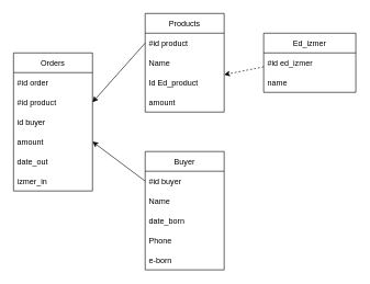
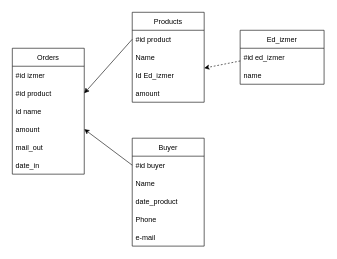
  <mxCell id="0" />
  <mxCell id="1" parent="0" />
  <mxCell id="2" value="Products" style="swimlane;fontStyle=0;childLayout=stackLayout;horizontal=1;startSize=30;horizontalStack=0;resizeParent=1;resizeParentMax=0;resizeLast=0;collapsible=1;marginBottom=0;" vertex="1" parent="1"><mxGeometry x="220" y="20" width="120" height="150" as="geometry" /></mxCell>
  <mxCell id="3" value="#id product" style="text;strokeColor=none;fillColor=none;align=left;verticalAlign=middle;spacingLeft=4;spacingRight=4;overflow=hidden;points=[[0,0.5],[1,0.5]];portConstraint=eastwest;rotatable=0;" vertex="1" parent="2"><mxGeometry y="30" width="120" height="30" as="geometry" /></mxCell>
  <mxCell id="4" value="Name" style="text;strokeColor=none;fillColor=none;align=left;verticalAlign=middle;spacingLeft=4;spacingRight=4;overflow=hidden;points=[[0,0.5],[1,0.5]];portConstraint=eastwest;rotatable=0;" vertex="1" parent="2"><mxGeometry y="60" width="120" height="30" as="geometry" /></mxCell>
- <mxCell id="5" value="Id Ed_product" style="text;strokeColor=none;fillColor=none;align=left;verticalAlign=middle;spacingLeft=4;spacingRight=4;overflow=hidden;points=[[0,0.5],[1,0.5]];portConstraint=eastwest;rotatable=0;" vertex="1" parent="2"><mxGeometry y="90" width="120" height="30" as="geometry" /></mxCell>
+ <mxCell id="5" value="Id Ed_izmer" style="text;strokeColor=none;fillColor=none;align=left;verticalAlign=middle;spacingLeft=4;spacingRight=4;overflow=hidden;points=[[0,0.5],[1,0.5]];portConstraint=eastwest;rotatable=0;" vertex="1" parent="2"><mxGeometry y="90" width="120" height="30" as="geometry" /></mxCell>
  <mxCell id="6" value="amount" style="text;strokeColor=none;fillColor=none;align=left;verticalAlign=middle;spacingLeft=4;spacingRight=4;overflow=hidden;points=[[0,0.5],[1,0.5]];portConstraint=eastwest;rotatable=0;" vertex="1" parent="2"><mxGeometry y="120" width="120" height="30" as="geometry" /></mxCell>
  <mxCell id="7" value="Ed_izmer" style="swimlane;fontStyle=0;childLayout=stackLayout;horizontal=1;startSize=30;horizontalStack=0;resizeParent=1;resizeParentMax=0;resizeLast=0;collapsible=1;marginBottom=0;" vertex="1" parent="1"><mxGeometry x="400" y="50" width="140" height="90" as="geometry" /></mxCell>
  <mxCell id="8" value="#id ed_izmer" style="text;strokeColor=none;fillColor=none;align=left;verticalAlign=middle;spacingLeft=4;spacingRight=4;overflow=hidden;points=[[0,0.5],[1,0.5]];portConstraint=eastwest;rotatable=0;" vertex="1" parent="7"><mxGeometry y="30" width="140" height="30" as="geometry" /></mxCell>
  <mxCell id="9" value="name" style="text;strokeColor=none;fillColor=none;align=left;verticalAlign=middle;spacingLeft=4;spacingRight=4;overflow=hidden;points=[[0,0.5],[1,0.5]];portConstraint=eastwest;rotatable=0;" vertex="1" parent="7"><mxGeometry y="60" width="140" height="30" as="geometry" /></mxCell>
  <mxCell id="10" value="Buyer" style="swimlane;fontStyle=0;childLayout=stackLayout;horizontal=1;startSize=30;horizontalStack=0;resizeParent=1;resizeParentMax=0;resizeLast=0;collapsible=1;marginBottom=0;" vertex="1" parent="1"><mxGeometry x="220" y="230" width="120" height="180" as="geometry" /></mxCell>
  <mxCell id="11" value="#id buyer" style="text;strokeColor=none;fillColor=none;align=left;verticalAlign=middle;spacingLeft=4;spacingRight=4;overflow=hidden;points=[[0,0.5],[1,0.5]];portConstraint=eastwest;rotatable=0;" vertex="1" parent="10"><mxGeometry y="30" width="120" height="30" as="geometry" /></mxCell>
  <mxCell id="12" value="Name" style="text;strokeColor=none;fillColor=none;align=left;verticalAlign=middle;spacingLeft=4;spacingRight=4;overflow=hidden;points=[[0,0.5],[1,0.5]];portConstraint=eastwest;rotatable=0;" vertex="1" parent="10"><mxGeometry y="60" width="120" height="30" as="geometry" /></mxCell>
- <mxCell id="13" value="date_born" style="text;strokeColor=none;fillColor=none;align=left;verticalAlign=middle;spacingLeft=4;spacingRight=4;overflow=hidden;points=[[0,0.5],[1,0.5]];portConstraint=eastwest;rotatable=0;" vertex="1" parent="10"><mxGeometry y="90" width="120" height="30" as="geometry" /></mxCell>
+ <mxCell id="13" value="date_product" style="text;strokeColor=none;fillColor=none;align=left;verticalAlign=middle;spacingLeft=4;spacingRight=4;overflow=hidden;points=[[0,0.5],[1,0.5]];portConstraint=eastwest;rotatable=0;" vertex="1" parent="10"><mxGeometry y="90" width="120" height="30" as="geometry" /></mxCell>
  <mxCell id="14" value="Phone" style="text;strokeColor=none;fillColor=none;align=left;verticalAlign=middle;spacingLeft=4;spacingRight=4;overflow=hidden;points=[[0,0.5],[1,0.5]];portConstraint=eastwest;rotatable=0;" vertex="1" parent="10"><mxGeometry y="120" width="120" height="30" as="geometry" /></mxCell>
- <mxCell id="15" value="e-born" style="text;strokeColor=none;fillColor=none;align=left;verticalAlign=middle;spacingLeft=4;spacingRight=4;overflow=hidden;points=[[0,0.5],[1,0.5]];portConstraint=eastwest;rotatable=0;" vertex="1" parent="10"><mxGeometry y="150" width="120" height="30" as="geometry" /></mxCell>
+ <mxCell id="15" value="e-mail" style="text;strokeColor=none;fillColor=none;align=left;verticalAlign=middle;spacingLeft=4;spacingRight=4;overflow=hidden;points=[[0,0.5],[1,0.5]];portConstraint=eastwest;rotatable=0;" vertex="1" parent="10"><mxGeometry y="150" width="120" height="30" as="geometry" /></mxCell>
  <mxCell id="16" value="Orders" style="swimlane;fontStyle=0;childLayout=stackLayout;horizontal=1;startSize=30;horizontalStack=0;resizeParent=1;resizeParentMax=0;resizeLast=0;collapsible=1;marginBottom=0;" vertex="1" parent="1"><mxGeometry y="80" width="120" height="210" as="geometry" x="20" /></mxCell>
- <mxCell id="17" value="#id order" style="text;strokeColor=none;fillColor=none;align=left;verticalAlign=middle;spacingLeft=4;spacingRight=4;overflow=hidden;points=[[0,0.5],[1,0.5]];portConstraint=eastwest;rotatable=0;" vertex="1" parent="16"><mxGeometry y="30" width="120" height="30" as="geometry" /></mxCell>
+ <mxCell id="17" value="#id izmer" style="text;strokeColor=none;fillColor=none;align=left;verticalAlign=middle;spacingLeft=4;spacingRight=4;overflow=hidden;points=[[0,0.5],[1,0.5]];portConstraint=eastwest;rotatable=0;" vertex="1" parent="16"><mxGeometry y="30" width="120" height="30" as="geometry" /></mxCell>
  <mxCell id="18" value="#id product" style="text;strokeColor=none;fillColor=none;align=left;verticalAlign=middle;spacingLeft=4;spacingRight=4;overflow=hidden;points=[[0,0.5],[1,0.5]];portConstraint=eastwest;rotatable=0;" vertex="1" parent="16"><mxGeometry y="60" width="120" height="30" as="geometry" /></mxCell>
- <mxCell id="19" value="id buyer" style="text;strokeColor=none;fillColor=none;align=left;verticalAlign=middle;spacingLeft=4;spacingRight=4;overflow=hidden;points=[[0,0.5],[1,0.5]];portConstraint=eastwest;rotatable=0;" vertex="1" parent="16"><mxGeometry y="90" width="120" height="30" as="geometry" /></mxCell>
+ <mxCell id="19" value="id name" style="text;strokeColor=none;fillColor=none;align=left;verticalAlign=middle;spacingLeft=4;spacingRight=4;overflow=hidden;points=[[0,0.5],[1,0.5]];portConstraint=eastwest;rotatable=0;" vertex="1" parent="16"><mxGeometry y="90" width="120" height="30" as="geometry" /></mxCell>
  <mxCell id="20" value="amount" style="text;strokeColor=none;fillColor=none;align=left;verticalAlign=middle;spacingLeft=4;spacingRight=4;overflow=hidden;points=[[0,0.5],[1,0.5]];portConstraint=eastwest;rotatable=0;" vertex="1" parent="16"><mxGeometry y="120" width="120" height="30" as="geometry" /></mxCell>
- <mxCell id="21" value="date_out" style="text;strokeColor=none;fillColor=none;align=left;verticalAlign=middle;spacingLeft=4;spacingRight=4;overflow=hidden;points=[[0,0.5],[1,0.5]];portConstraint=eastwest;rotatable=0;" vertex="1" parent="16"><mxGeometry y="150" width="120" height="30" as="geometry" /></mxCell>
- <mxCell id="22" value="izmer_in" style="text;strokeColor=none;fillColor=none;align=left;verticalAlign=middle;spacingLeft=4;spacingRight=4;overflow=hidden;points=[[0,0.5],[1,0.5]];portConstraint=eastwest;rotatable=0;" vertex="1" parent="16"><mxGeometry y="180" width="120" height="30" as="geometry" /></mxCell>
+ <mxCell id="21" value="mail_out" style="text;strokeColor=none;fillColor=none;align=left;verticalAlign=middle;spacingLeft=4;spacingRight=4;overflow=hidden;points=[[0,0.5],[1,0.5]];portConstraint=eastwest;rotatable=0;" vertex="1" parent="16"><mxGeometry y="150" width="120" height="30" as="geometry" /></mxCell>
+ <mxCell id="22" value="date_in" style="text;strokeColor=none;fillColor=none;align=left;verticalAlign=middle;spacingLeft=4;spacingRight=4;overflow=hidden;points=[[0,0.5],[1,0.5]];portConstraint=eastwest;rotatable=0;" vertex="1" parent="16"><mxGeometry y="180" width="120" height="30" as="geometry" /></mxCell>
  <mxCell id="23" value="" style="endArrow=classic;html=1;rounded=0;exitX=0;exitY=0.5;exitDx=0;exitDy=0;entryX=1;entryY=0.5;entryDx=0;entryDy=0;" edge="1" parent="1" source="11"><mxGeometry width="50" height="50" relative="1" as="geometry"><mxPoint x="250" y="260" as="sourcePoint" /><mxPoint x="140" y="215" as="targetPoint" /></mxGeometry></mxCell>
  <mxCell id="24" value="" style="endArrow=classic;html=1;rounded=0;exitX=0;exitY=0.5;exitDx=0;exitDy=0;entryX=1;entryY=0.5;entryDx=0;entryDy=0;" edge="1" parent="1" source="3" target="18"><mxGeometry width="50" height="50" relative="1" as="geometry"><mxPoint x="250" y="260" as="sourcePoint" /><mxPoint x="300" y="210" as="targetPoint" /></mxGeometry></mxCell>
  <mxCell id="25" value="" style="endArrow=classic;html=1;rounded=0;exitX=0.001;exitY=0.706;exitDx=0;exitDy=0;exitPerimeter=0;dashed=1;" edge="1" parent="1" source="8" target="5"><mxGeometry width="50" height="50" relative="1" as="geometry"><mxPoint x="250" y="260" as="sourcePoint" /><mxPoint x="300" y="210" as="targetPoint" /></mxGeometry></mxCell>
